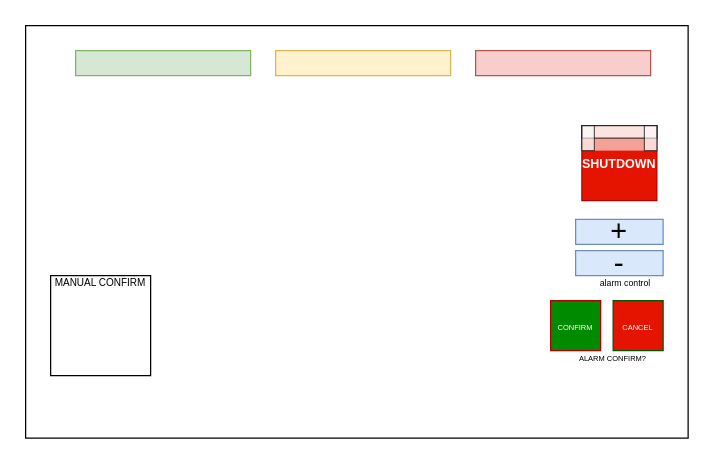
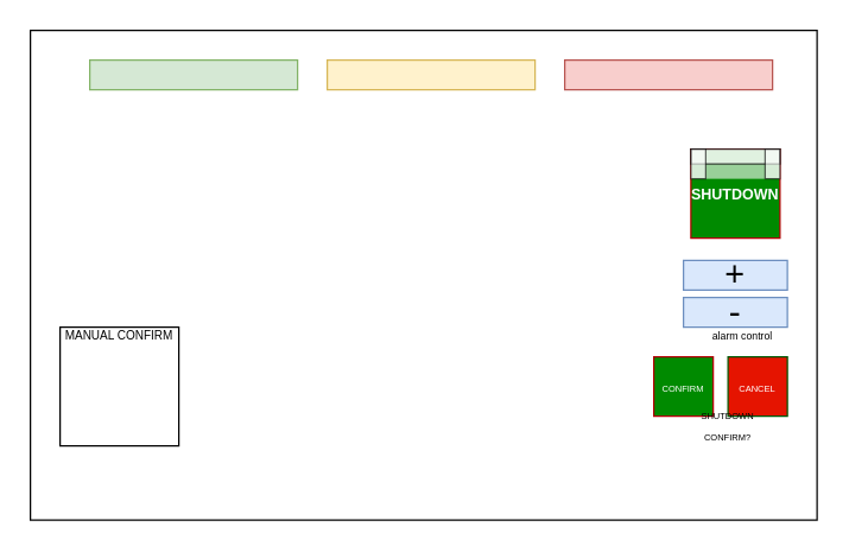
  <mxCell id="0" />
  <mxCell id="1" parent="0" />
  <mxCell id="2" value="" style="rounded=0;whiteSpace=wrap;html=1;movable=0;resizable=0;rotatable=0;deletable=0;editable=0;locked=1;connectable=0;" vertex="1" parent="1"><mxGeometry x="20" y="20" width="530" height="330" as="geometry" /></mxCell>
  <mxCell id="3" value="" style="rounded=0;whiteSpace=wrap;html=1;fillColor=#d5e8d4;strokeColor=#82b366;" vertex="1" parent="1"><mxGeometry x="60" y="40" width="140" height="20" as="geometry" /></mxCell>
  <mxCell id="4" value="" style="rounded=0;whiteSpace=wrap;html=1;fillColor=#fff2cc;strokeColor=#d6b656;" vertex="1" parent="1"><mxGeometry x="220" y="40" width="140" height="20" as="geometry" /></mxCell>
  <mxCell id="5" value="" style="rounded=0;whiteSpace=wrap;html=1;fillColor=#f8cecc;strokeColor=#b85450;" vertex="1" parent="1"><mxGeometry x="380" y="40" width="140" height="20" as="geometry" /></mxCell>
  <mxCell id="6" value="&lt;font style=&quot;font-size: 23px;&quot;&gt;+&lt;/font&gt;" style="rounded=0;whiteSpace=wrap;html=1;fillColor=#dae8fc;strokeColor=#6c8ebf;" vertex="1" parent="1"><mxGeometry x="460" y="175" width="70" height="20" as="geometry" /></mxCell>
  <mxCell id="7" value="&lt;font style=&quot;font-size: 24px;&quot;&gt;-&lt;/font&gt;" style="rounded=0;whiteSpace=wrap;html=1;fillColor=#dae8fc;strokeColor=#6c8ebf;" vertex="1" parent="1"><mxGeometry x="460" y="200" width="70" height="20" as="geometry" /></mxCell>
  <mxCell id="8" value="&lt;font style=&quot;font-size: 7px;&quot;&gt;alarm control&lt;/font&gt;" style="text;html=1;align=center;verticalAlign=middle;whiteSpace=wrap;rounded=0;" vertex="1" parent="1"><mxGeometry x="470" y="220" width="60" height="10" as="geometry" /></mxCell>
  <mxCell id="9" value="&lt;font style=&quot;font-size: 6px;&quot;&gt;CONFIRM&lt;/font&gt;" style="rounded=0;whiteSpace=wrap;html=1;fillColor=#008a00;strokeColor=#B20000;fontColor=#ffffff;" vertex="1" parent="1"><mxGeometry x="440" y="240" width="40" height="40" as="geometry" /></mxCell>
  <mxCell id="10" value="&lt;span style=&quot;font-size: 6px;&quot;&gt;CANCEL&lt;/span&gt;" style="rounded=0;whiteSpace=wrap;html=1;fillColor=#e51400;strokeColor=#005700;fontColor=#ffffff;" vertex="1" parent="1"><mxGeometry x="490" y="240" width="40" height="40" as="geometry" /></mxCell>
- <mxCell id="11" value="&lt;font style=&quot;font-size: 6px;&quot;&gt;ALARM CONFIRM?&lt;/font&gt;" style="text;html=1;align=center;verticalAlign=middle;whiteSpace=wrap;rounded=0;" vertex="1" parent="1"><mxGeometry x="460" y="270" width="60" height="30" as="geometry" /></mxCell>
- <mxCell id="12" value="&lt;font style=&quot;font-size: 10px;&quot;&gt;&lt;b&gt;SHUTDOWN&lt;/b&gt;&lt;/font&gt;" style="rounded=0;whiteSpace=wrap;html=1;fillColor=#e51400;fontColor=#ffffff;strokeColor=#B20000;" vertex="1" parent="1"><mxGeometry x="465" y="100" width="60" height="60" as="geometry" /></mxCell>
+ <mxCell id="11" value="&lt;font style=&quot;font-size: 6px;&quot;&gt;SHUTDOWN CONFIRM?&lt;/font&gt;" style="text;html=1;align=center;verticalAlign=middle;whiteSpace=wrap;rounded=0;" vertex="1" parent="1"><mxGeometry x="460" y="270" width="60" height="30" as="geometry" /></mxCell>
+ <mxCell id="12" value="&lt;font style=&quot;font-size: 10px;&quot;&gt;&lt;b&gt;SHUTDOWN&lt;/b&gt;&lt;/font&gt;" style="rounded=0;whiteSpace=wrap;html=1;fillColor=#008a00;fontColor=#ffffff;strokeColor=#B20000;" vertex="1" parent="1"><mxGeometry x="465" y="100" width="60" height="60" as="geometry" /></mxCell>
  <mxCell id="13" value="" style="shape=process;whiteSpace=wrap;html=1;backgroundOutline=1;strokeColor=none;fillColor=default;opacity=60;" vertex="1" parent="1"><mxGeometry x="465" y="100" width="60" height="20" as="geometry" /></mxCell>
  <mxCell id="14" value="" style="rounded=0;whiteSpace=wrap;html=1;opacity=70;" vertex="1" parent="1"><mxGeometry x="465" y="100" width="60" height="10" as="geometry" /></mxCell>
  <mxCell id="15" value="" style="rounded=0;whiteSpace=wrap;html=1;opacity=60;" vertex="1" parent="1"><mxGeometry x="465" y="100" width="10" height="20" as="geometry" /></mxCell>
  <mxCell id="16" value="" style="rounded=0;whiteSpace=wrap;html=1;opacity=60;" vertex="1" parent="1"><mxGeometry x="515" y="100" width="10" height="20" as="geometry" /></mxCell>
  <mxCell id="17" value="" style="whiteSpace=wrap;html=1;aspect=fixed;" vertex="1" parent="1"><mxGeometry x="40" y="220" width="80" height="80" as="geometry" /></mxCell>
  <mxCell id="18" value="&lt;font style=&quot;font-size: 8px;&quot;&gt;MANUAL CONFIRM&lt;/font&gt;" style="text;html=1;align=center;verticalAlign=middle;whiteSpace=wrap;rounded=0;" vertex="1" parent="1"><mxGeometry x="40" y="210" width="80" height="30" as="geometry" /></mxCell>
